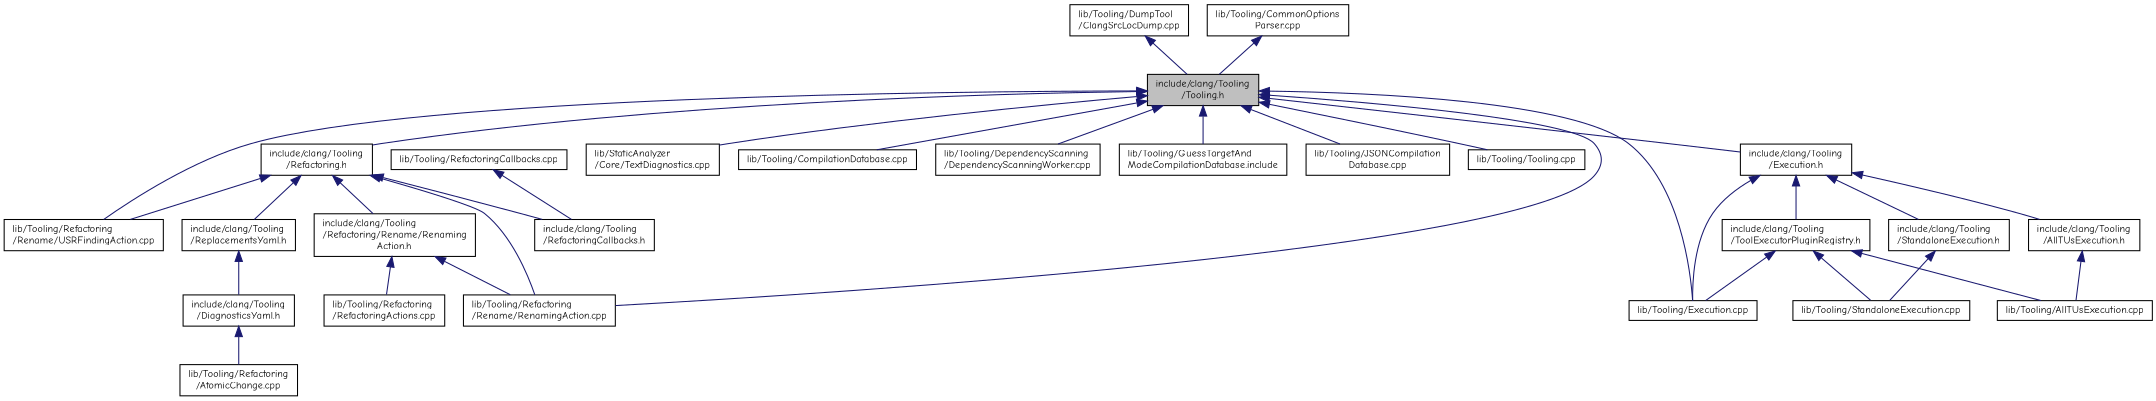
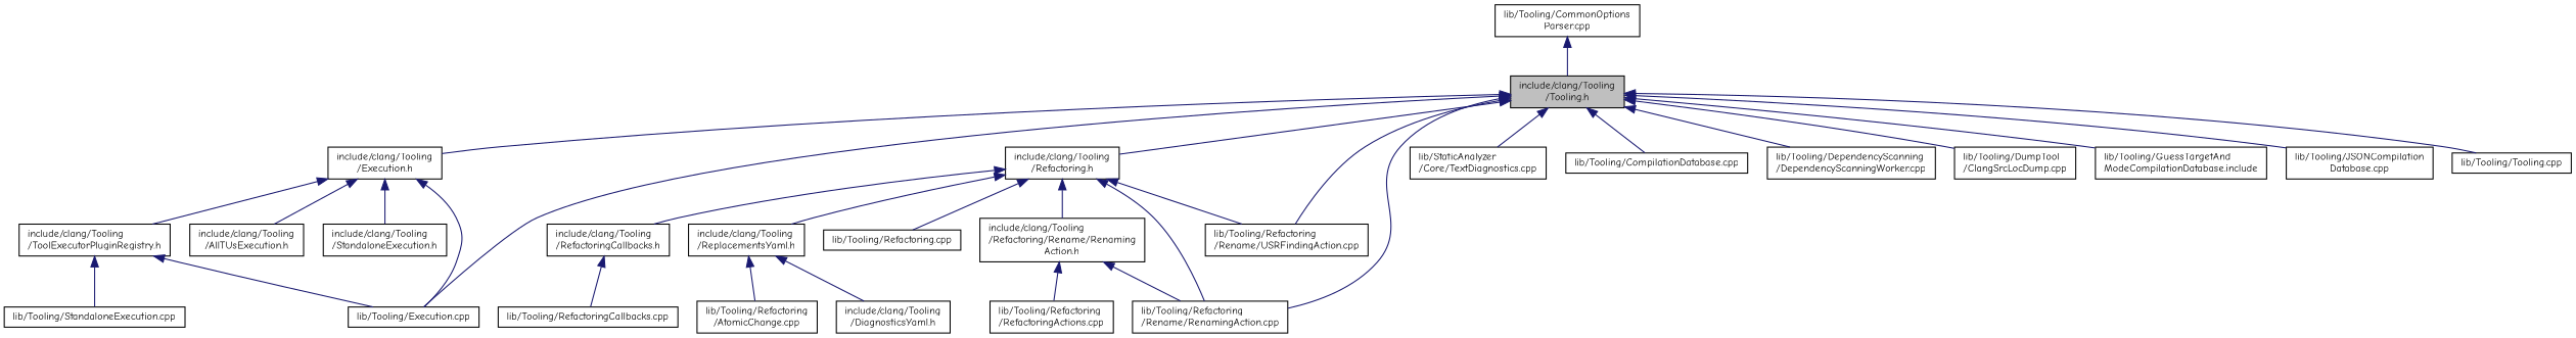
  digraph {
    fontname="Comic Neue"
    node [color=black fontname="Comic Neue" fontsize=10 shape=record]
    edge [color=midnightblue dir=back fontname="Comic Neue" fontsize=10 labelfontname=Helvetica labelfontsize=10 style=solid]
    n1 [fillcolor=grey75 fontcolor=black height=0.2 label="include/clang/Tooling\l/Tooling.h" style=filled width=0.4]
    n2 [height=0.2 label="include/clang/Tooling\l/Execution.h" width=0.4]
    n3 [height=0.2 label="lib/Tooling/Execution.cpp" width=0.4]
    n4 [height=0.2 label="include/clang/Tooling\l/Refactoring.h" width=0.4]
    n5 [height=0.2 label="lib/Tooling/Refactoring\l/Rename/RenamingAction.cpp" width=0.4]
    n6 [height=0.2 label="lib/Tooling/Refactoring\l/Rename/USRFindingAction.cpp" width=0.4]
    n7 [height=0.2 label="lib/StaticAnalyzer\l/Core/TextDiagnostics.cpp" width=0.4]
    n8 [height=0.2 label="lib/Tooling/CompilationDatabase.cpp" width=0.4]
    n9 [height=0.2 label="lib/Tooling/DependencyScanning\l/DependencyScanningWorker.cpp" width=0.4]
    n10 [height=0.2 label="lib/Tooling/DumpTool\l/ClangSrcLocDump.cpp" width=0.4]
    n11 [height=0.2 label="lib/Tooling/GuessTargetAnd\lModeCompilationDatabase.include" width=0.4]
    n12 [height=0.2 label="lib/Tooling/JSONCompilation\lDatabase.cpp" width=0.4]
    n13 [height=0.2 label="lib/Tooling/Tooling.cpp" width=0.4]
    n14 [height=0.2 label="include/clang/Tooling\l/AllTUsExecution.h" width=0.4]
    n15 [height=0.2 label="include/clang/Tooling\l/StandaloneExecution.h" width=0.4]
    n16 [height=0.2 label="include/clang/Tooling\l/ToolExecutorPluginRegistry.h" width=0.4]
    n17 [height=0.2 label="include/clang/Tooling\l/Refactoring/Rename/Renaming\lAction.h" width=0.4]
    n18 [height=0.2 label="include/clang/Tooling\l/RefactoringCallbacks.h" width=0.4]
    n19 [height=0.2 label="include/clang/Tooling\l/ReplacementsYaml.h" width=0.4]
+   n20 [height=0.2 label="lib/Tooling/Refactoring.cpp" width=0.4]
    n21 [height=0.2 label="lib/Tooling/CommonOptions\lParser.cpp" width=0.4]
-   n22 [height=0.2 label="lib/Tooling/AllTUsExecution.cpp" width=0.4]
    n23 [height=0.2 label="lib/Tooling/StandaloneExecution.cpp" width=0.4]
    n24 [height=0.2 label="lib/Tooling/Refactoring\l/RefactoringActions.cpp" width=0.4]
    n25 [height=0.2 label="lib/Tooling/RefactoringCallbacks.cpp" width=0.4]
    n26 [height=0.2 label="include/clang/Tooling\l/DiagnosticsYaml.h" width=0.4]
    n27 [height=0.2 label="lib/Tooling/Refactoring\l/AtomicChange.cpp" width=0.4]
    n1 -> n2
    n1 -> n3
    n1 -> n4
    n1 -> n5
    n1 -> n6
    n1 -> n7
    n1 -> n8
    n1 -> n9
-   n10 -> n1
+   n1 -> n10
    n1 -> n11
    n1 -> n12
    n1 -> n13
    n2 -> n3
    n2 -> n14
    n2 -> n15
    n2 -> n16
    n4 -> n5
    n4 -> n6
    n4 -> n17
    n4 -> n18
    n4 -> n19
-   n14 -> n22
-   n15 -> n23
+   n4 -> n20
    n16 -> n3
-   n16 -> n22
    n16 -> n23
    n17 -> n5
    n17 -> n24
-   n25 -> n18
+   n18 -> n25
    n19 -> n26
-   n26 -> n27
+   n19 -> n27
    n21 -> n1
  }
